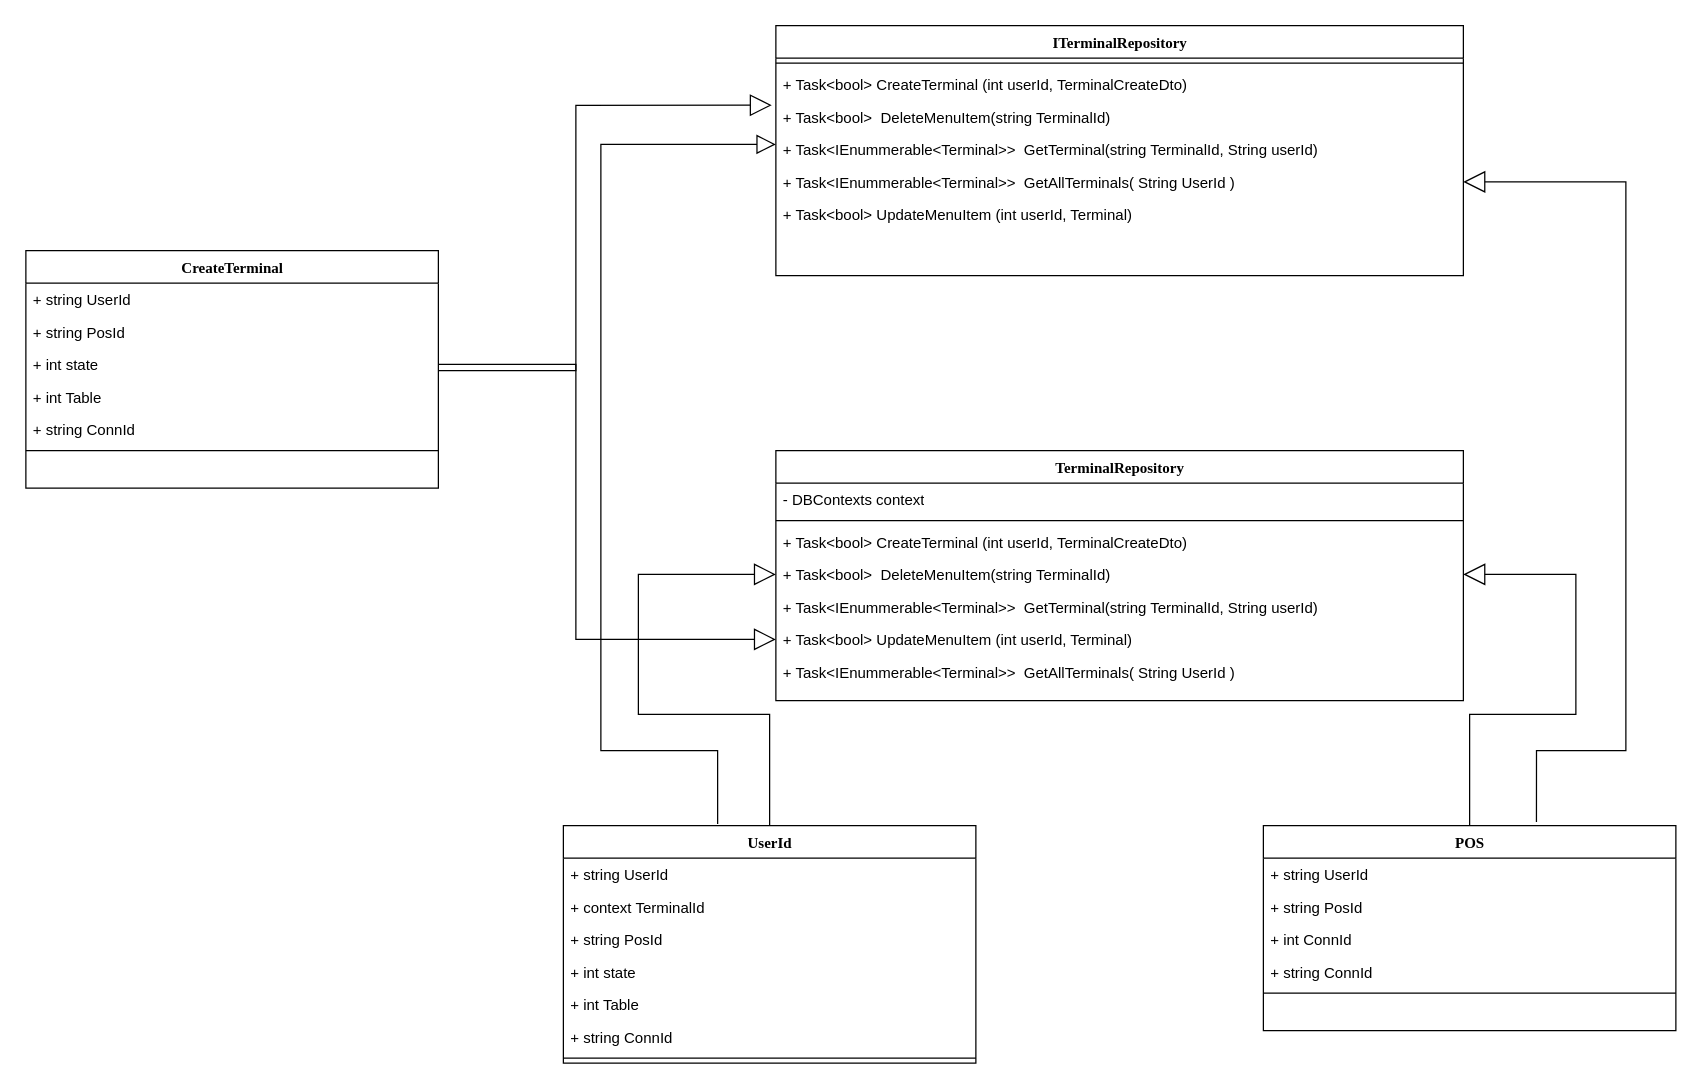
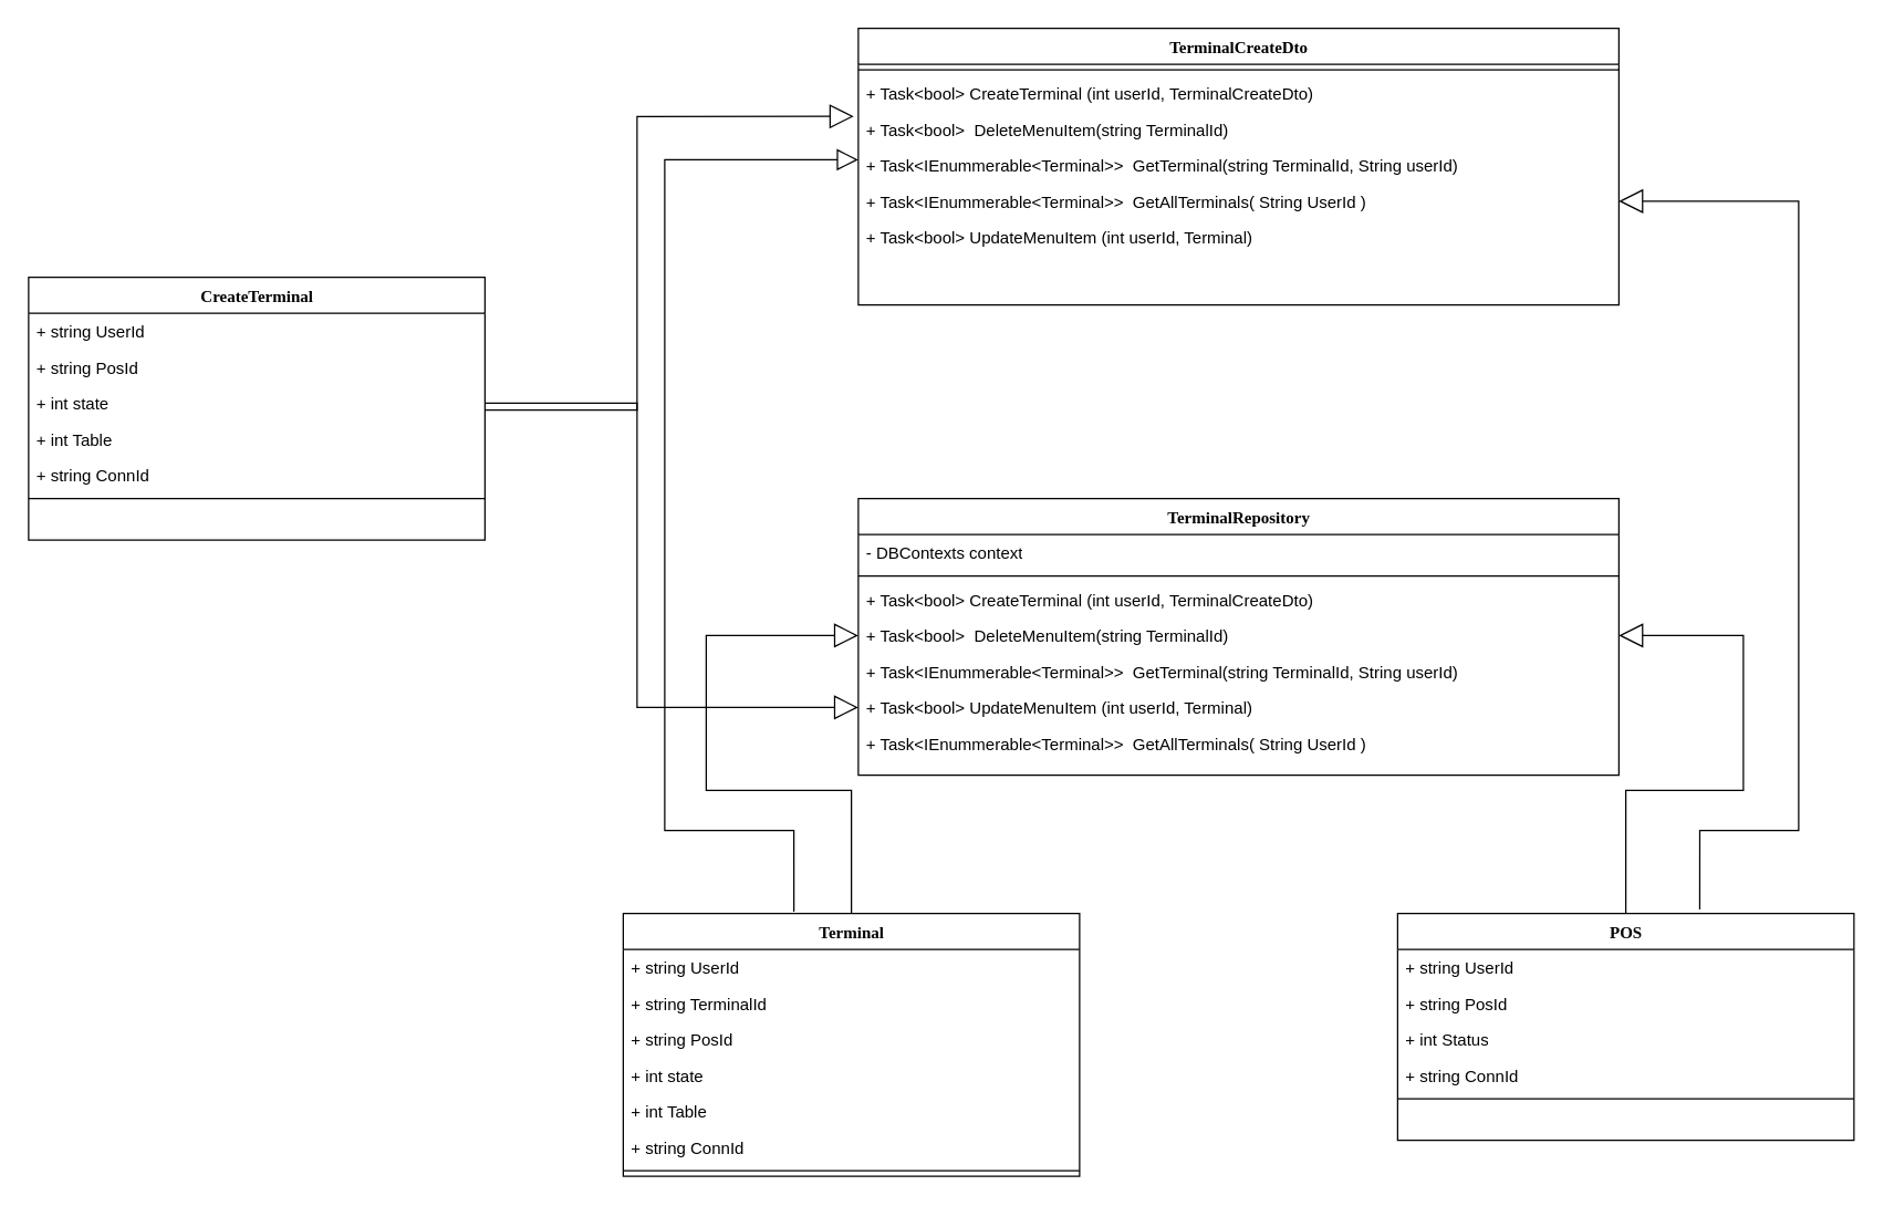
  <mxCell id="0" />
  <mxCell id="1" parent="0" />
  <mxCell id="2" value="TerminalRepository" style="swimlane;html=1;fontStyle=1;align=center;verticalAlign=top;childLayout=stackLayout;horizontal=1;startSize=26;horizontalStack=0;resizeParent=1;resizeLast=0;collapsible=1;marginBottom=0;swimlaneFillColor=#ffffff;rounded=0;shadow=0;comic=0;labelBackgroundColor=none;strokeWidth=1;fillColor=none;fontFamily=Verdana;fontSize=12" vertex="1" parent="1"><mxGeometry x="620" y="360" width="550" height="200" as="geometry" /></mxCell>
  <mxCell id="3" value="- DBContexts context&lt;br&gt;" style="text;html=1;strokeColor=none;fillColor=none;align=left;verticalAlign=top;spacingLeft=4;spacingRight=4;whiteSpace=wrap;overflow=hidden;rotatable=0;points=[[0,0.5],[1,0.5]];portConstraint=eastwest;" vertex="1" parent="2"><mxGeometry y="26" width="550" height="26" as="geometry" /></mxCell>
  <mxCell id="4" value="" style="line;html=1;strokeWidth=1;fillColor=none;align=left;verticalAlign=middle;spacingTop=-1;spacingLeft=3;spacingRight=3;rotatable=0;labelPosition=right;points=[];portConstraint=eastwest;" vertex="1" parent="2"><mxGeometry y="52" width="550" height="8" as="geometry" /></mxCell>
  <mxCell id="5" value="+ Task&amp;lt;bool&amp;gt; CreateTerminal (int userId, TerminalCreateDto)" style="text;html=1;strokeColor=none;fillColor=none;align=left;verticalAlign=top;spacingLeft=4;spacingRight=4;whiteSpace=wrap;overflow=hidden;rotatable=0;points=[[0,0.5],[1,0.5]];portConstraint=eastwest;" vertex="1" parent="2"><mxGeometry y="60" width="550" height="26" as="geometry" /></mxCell>
  <mxCell id="6" value="+ Task&amp;lt;bool&amp;gt;&amp;nbsp; DeleteMenuItem(string TerminalId)" style="text;html=1;strokeColor=none;fillColor=none;align=left;verticalAlign=top;spacingLeft=4;spacingRight=4;whiteSpace=wrap;overflow=hidden;rotatable=0;points=[[0,0.5],[1,0.5]];portConstraint=eastwest;" vertex="1" parent="2"><mxGeometry y="86" width="550" height="26" as="geometry" /></mxCell>
  <mxCell id="7" value="+ Task&amp;lt;IEnummerable&amp;lt;Terminal&amp;gt;&amp;gt;&amp;nbsp; GetTerminal(string TerminalId, String userId)" style="text;html=1;strokeColor=none;fillColor=none;align=left;verticalAlign=top;spacingLeft=4;spacingRight=4;whiteSpace=wrap;overflow=hidden;rotatable=0;points=[[0,0.5],[1,0.5]];portConstraint=eastwest;" vertex="1" parent="2"><mxGeometry y="112" width="550" height="26" as="geometry" /></mxCell>
  <mxCell id="8" value="+ Task&amp;lt;bool&amp;gt; UpdateMenuItem (int userId, Terminal)" style="text;html=1;strokeColor=none;fillColor=none;align=left;verticalAlign=top;spacingLeft=4;spacingRight=4;whiteSpace=wrap;overflow=hidden;rotatable=0;points=[[0,0.5],[1,0.5]];portConstraint=eastwest;" vertex="1" parent="2"><mxGeometry y="138" width="550" height="26" as="geometry" /></mxCell>
  <mxCell id="9" value="+ Task&amp;lt;IEnummerable&amp;lt;Terminal&amp;gt;&amp;gt;&amp;nbsp; GetAllTerminals( String UserId )" style="text;html=1;strokeColor=none;fillColor=none;align=left;verticalAlign=top;spacingLeft=4;spacingRight=4;whiteSpace=wrap;overflow=hidden;rotatable=0;points=[[0,0.5],[1,0.5]];portConstraint=eastwest;" vertex="1" parent="2"><mxGeometry y="164" width="550" height="26" as="geometry" /></mxCell>
- <mxCell id="10" value="ITerminalRepository" style="swimlane;html=1;fontStyle=1;align=center;verticalAlign=top;childLayout=stackLayout;horizontal=1;startSize=26;horizontalStack=0;resizeParent=1;resizeLast=0;collapsible=1;marginBottom=0;swimlaneFillColor=#ffffff;rounded=0;shadow=0;comic=0;labelBackgroundColor=none;strokeWidth=1;fillColor=none;fontFamily=Verdana;fontSize=12" vertex="1" parent="1"><mxGeometry x="620" y="20" width="550" height="200" as="geometry" /></mxCell>
+ <mxCell id="10" value="TerminalCreateDto" style="swimlane;html=1;fontStyle=1;align=center;verticalAlign=top;childLayout=stackLayout;horizontal=1;startSize=26;horizontalStack=0;resizeParent=1;resizeLast=0;collapsible=1;marginBottom=0;swimlaneFillColor=#ffffff;rounded=0;shadow=0;comic=0;labelBackgroundColor=none;strokeWidth=1;fillColor=none;fontFamily=Verdana;fontSize=12" vertex="1" parent="1"><mxGeometry x="620" y="20" width="550" height="200" as="geometry" /></mxCell>
  <mxCell id="11" value="" style="line;html=1;strokeWidth=1;fillColor=none;align=left;verticalAlign=middle;spacingTop=-1;spacingLeft=3;spacingRight=3;rotatable=0;labelPosition=right;points=[];portConstraint=eastwest;" vertex="1" parent="10"><mxGeometry y="26" width="550" height="8" as="geometry" /></mxCell>
  <mxCell id="12" value="+ Task&amp;lt;bool&amp;gt; CreateTerminal (int userId, TerminalCreateDto)" style="text;html=1;strokeColor=none;fillColor=none;align=left;verticalAlign=top;spacingLeft=4;spacingRight=4;whiteSpace=wrap;overflow=hidden;rotatable=0;points=[[0,0.5],[1,0.5]];portConstraint=eastwest;" vertex="1" parent="10"><mxGeometry y="34" width="550" height="26" as="geometry" /></mxCell>
  <mxCell id="13" value="+ Task&amp;lt;bool&amp;gt;&amp;nbsp; DeleteMenuItem(string TerminalId)" style="text;html=1;strokeColor=none;fillColor=none;align=left;verticalAlign=top;spacingLeft=4;spacingRight=4;whiteSpace=wrap;overflow=hidden;rotatable=0;points=[[0,0.5],[1,0.5]];portConstraint=eastwest;" vertex="1" parent="10"><mxGeometry y="60" width="550" height="26" as="geometry" /></mxCell>
  <mxCell id="14" value="+ Task&amp;lt;IEnummerable&amp;lt;Terminal&amp;gt;&amp;gt;&amp;nbsp; GetTerminal(string TerminalId, String userId)" style="text;html=1;strokeColor=none;fillColor=none;align=left;verticalAlign=top;spacingLeft=4;spacingRight=4;whiteSpace=wrap;overflow=hidden;rotatable=0;points=[[0,0.5],[1,0.5]];portConstraint=eastwest;" vertex="1" parent="10"><mxGeometry y="86" width="550" height="26" as="geometry" /></mxCell>
  <mxCell id="15" value="+ Task&amp;lt;IEnummerable&amp;lt;Terminal&amp;gt;&amp;gt;&amp;nbsp; GetAllTerminals( String UserId )" style="text;html=1;strokeColor=none;fillColor=none;align=left;verticalAlign=top;spacingLeft=4;spacingRight=4;whiteSpace=wrap;overflow=hidden;rotatable=0;points=[[0,0.5],[1,0.5]];portConstraint=eastwest;" vertex="1" parent="10"><mxGeometry y="112" width="550" height="26" as="geometry" /></mxCell>
  <mxCell id="16" value="+ Task&amp;lt;bool&amp;gt; UpdateMenuItem (int userId, Terminal)" style="text;html=1;strokeColor=none;fillColor=none;align=left;verticalAlign=top;spacingLeft=4;spacingRight=4;whiteSpace=wrap;overflow=hidden;rotatable=0;points=[[0,0.5],[1,0.5]];portConstraint=eastwest;" vertex="1" parent="10"><mxGeometry y="138" width="550" height="26" as="geometry" /></mxCell>
  <mxCell id="17" style="edgeStyle=orthogonalEdgeStyle;rounded=0;orthogonalLoop=1;jettySize=auto;html=1;entryX=0;entryY=0.5;entryDx=0;entryDy=0;endArrow=block;endFill=0;endSize=13;exitX=0.374;exitY=-0.007;exitDx=0;exitDy=0;startArrow=none;startFill=0;exitPerimeter=0;" edge="1" parent="1" source="34"><mxGeometry relative="1" as="geometry"><mxPoint x="615" y="1190" as="sourcePoint" /><mxPoint x="620" y="115" as="targetPoint" /><Array as="points"><mxPoint x="573" y="600" /><mxPoint x="480" y="600" /><mxPoint x="480" y="115" /></Array></mxGeometry></mxCell>
  <mxCell id="18" value="CreateTerminal" style="swimlane;html=1;fontStyle=1;align=center;verticalAlign=top;childLayout=stackLayout;horizontal=1;startSize=26;horizontalStack=0;resizeParent=1;resizeLast=0;collapsible=1;marginBottom=0;swimlaneFillColor=#ffffff;rounded=0;shadow=0;comic=0;labelBackgroundColor=none;strokeWidth=1;fillColor=none;fontFamily=Verdana;fontSize=12" vertex="1" parent="1"><mxGeometry x="20" y="200" width="330" height="190" as="geometry" /></mxCell>
  <mxCell id="19" value="+ string UserId" style="text;html=1;strokeColor=none;fillColor=none;align=left;verticalAlign=top;spacingLeft=4;spacingRight=4;whiteSpace=wrap;overflow=hidden;rotatable=0;points=[[0,0.5],[1,0.5]];portConstraint=eastwest;" vertex="1" parent="18"><mxGeometry y="26" width="330" height="26" as="geometry" /></mxCell>
  <mxCell id="20" value="+ string PosId" style="text;html=1;strokeColor=none;fillColor=none;align=left;verticalAlign=top;spacingLeft=4;spacingRight=4;whiteSpace=wrap;overflow=hidden;rotatable=0;points=[[0,0.5],[1,0.5]];portConstraint=eastwest;" vertex="1" parent="18"><mxGeometry y="52" width="330" height="26" as="geometry" /></mxCell>
  <mxCell id="21" value="+ int state" style="text;html=1;strokeColor=none;fillColor=none;align=left;verticalAlign=top;spacingLeft=4;spacingRight=4;whiteSpace=wrap;overflow=hidden;rotatable=0;points=[[0,0.5],[1,0.5]];portConstraint=eastwest;" vertex="1" parent="18"><mxGeometry y="78" width="330" height="26" as="geometry" /></mxCell>
  <mxCell id="22" value="+ int Table" style="text;html=1;strokeColor=none;fillColor=none;align=left;verticalAlign=top;spacingLeft=4;spacingRight=4;whiteSpace=wrap;overflow=hidden;rotatable=0;points=[[0,0.5],[1,0.5]];portConstraint=eastwest;" vertex="1" parent="18"><mxGeometry y="104" width="330" height="26" as="geometry" /></mxCell>
  <mxCell id="23" value="+ string ConnId" style="text;html=1;strokeColor=none;fillColor=none;align=left;verticalAlign=top;spacingLeft=4;spacingRight=4;whiteSpace=wrap;overflow=hidden;rotatable=0;points=[[0,0.5],[1,0.5]];portConstraint=eastwest;" vertex="1" parent="18"><mxGeometry y="130" width="330" height="26" as="geometry" /></mxCell>
  <mxCell id="24" value="" style="line;html=1;strokeWidth=1;fillColor=none;align=left;verticalAlign=middle;spacingTop=-1;spacingLeft=3;spacingRight=3;rotatable=0;labelPosition=right;points=[];portConstraint=eastwest;" vertex="1" parent="18"><mxGeometry y="156" width="330" height="8" as="geometry" /></mxCell>
  <mxCell id="25" style="edgeStyle=orthogonalEdgeStyle;rounded=0;orthogonalLoop=1;jettySize=auto;html=1;exitX=0.662;exitY=-0.018;exitDx=0;exitDy=0;entryX=1;entryY=0.5;entryDx=0;entryDy=0;startArrow=none;startFill=0;startSize=15;sourcePerimeterSpacing=9;endArrow=block;endFill=0;endSize=15;targetPerimeterSpacing=20;exitPerimeter=0;" edge="1" parent="1" source="27" target="15"><mxGeometry relative="1" as="geometry"><Array as="points"><mxPoint x="1229" y="600" /><mxPoint x="1300" y="600" /><mxPoint x="1300" y="145" /></Array></mxGeometry></mxCell>
  <mxCell id="26" style="edgeStyle=orthogonalEdgeStyle;rounded=0;orthogonalLoop=1;jettySize=auto;html=1;exitX=0.5;exitY=0;exitDx=0;exitDy=0;entryX=1;entryY=0.5;entryDx=0;entryDy=0;startArrow=none;startFill=0;startSize=15;sourcePerimeterSpacing=9;endArrow=block;endFill=0;endSize=15;targetPerimeterSpacing=20;" edge="1" parent="1" source="27" target="6"><mxGeometry relative="1" as="geometry"><Array as="points"><mxPoint x="1175" y="571" /><mxPoint x="1260" y="571" /><mxPoint x="1260" y="459" /></Array></mxGeometry></mxCell>
  <mxCell id="27" value="POS" style="swimlane;html=1;fontStyle=1;align=center;verticalAlign=top;childLayout=stackLayout;horizontal=1;startSize=26;horizontalStack=0;resizeParent=1;resizeLast=0;collapsible=1;marginBottom=0;swimlaneFillColor=#ffffff;rounded=0;shadow=0;comic=0;labelBackgroundColor=none;strokeWidth=1;fillColor=none;fontFamily=Verdana;fontSize=12" vertex="1" parent="1"><mxGeometry x="1010" y="660" width="330" height="164" as="geometry" /></mxCell>
  <mxCell id="28" value="+ string UserId" style="text;html=1;strokeColor=none;fillColor=none;align=left;verticalAlign=top;spacingLeft=4;spacingRight=4;whiteSpace=wrap;overflow=hidden;rotatable=0;points=[[0,0.5],[1,0.5]];portConstraint=eastwest;" vertex="1" parent="27"><mxGeometry y="26" width="330" height="26" as="geometry" /></mxCell>
  <mxCell id="29" value="+ string PosId" style="text;html=1;strokeColor=none;fillColor=none;align=left;verticalAlign=top;spacingLeft=4;spacingRight=4;whiteSpace=wrap;overflow=hidden;rotatable=0;points=[[0,0.5],[1,0.5]];portConstraint=eastwest;" vertex="1" parent="27"><mxGeometry y="52" width="330" height="26" as="geometry" /></mxCell>
- <mxCell id="30" value="+ int ConnId" style="text;html=1;strokeColor=none;fillColor=none;align=left;verticalAlign=top;spacingLeft=4;spacingRight=4;whiteSpace=wrap;overflow=hidden;rotatable=0;points=[[0,0.5],[1,0.5]];portConstraint=eastwest;" vertex="1" parent="27"><mxGeometry y="78" width="330" height="26" as="geometry" /></mxCell>
+ <mxCell id="30" value="+ int Status" style="text;html=1;strokeColor=none;fillColor=none;align=left;verticalAlign=top;spacingLeft=4;spacingRight=4;whiteSpace=wrap;overflow=hidden;rotatable=0;points=[[0,0.5],[1,0.5]];portConstraint=eastwest;" vertex="1" parent="27"><mxGeometry y="78" width="330" height="26" as="geometry" /></mxCell>
  <mxCell id="31" value="+ string ConnId" style="text;html=1;strokeColor=none;fillColor=none;align=left;verticalAlign=top;spacingLeft=4;spacingRight=4;whiteSpace=wrap;overflow=hidden;rotatable=0;points=[[0,0.5],[1,0.5]];portConstraint=eastwest;" vertex="1" parent="27"><mxGeometry y="104" width="330" height="26" as="geometry" /></mxCell>
  <mxCell id="32" value="" style="line;html=1;strokeWidth=1;fillColor=none;align=left;verticalAlign=middle;spacingTop=-1;spacingLeft=3;spacingRight=3;rotatable=0;labelPosition=right;points=[];portConstraint=eastwest;" vertex="1" parent="27"><mxGeometry y="130" width="330" height="8" as="geometry" /></mxCell>
  <mxCell id="33" style="edgeStyle=orthogonalEdgeStyle;rounded=0;orthogonalLoop=1;jettySize=auto;html=1;exitX=0.5;exitY=0;exitDx=0;exitDy=0;entryX=0;entryY=0.5;entryDx=0;entryDy=0;startArrow=none;startFill=0;startSize=15;sourcePerimeterSpacing=9;endArrow=block;endFill=0;endSize=15;targetPerimeterSpacing=20;" edge="1" parent="1" source="34" target="6"><mxGeometry relative="1" as="geometry"><Array as="points"><mxPoint x="615" y="571" /><mxPoint x="510" y="571" /><mxPoint x="510" y="459" /></Array></mxGeometry></mxCell>
- <mxCell id="34" value="UserId" style="swimlane;html=1;fontStyle=1;align=center;verticalAlign=top;childLayout=stackLayout;horizontal=1;startSize=26;horizontalStack=0;resizeParent=1;resizeLast=0;collapsible=1;marginBottom=0;swimlaneFillColor=#ffffff;rounded=0;shadow=0;comic=0;labelBackgroundColor=none;strokeWidth=1;fillColor=none;fontFamily=Verdana;fontSize=12" vertex="1" parent="1"><mxGeometry x="450" y="660" width="330" height="190" as="geometry" /></mxCell>
+ <mxCell id="34" value="Terminal" style="swimlane;html=1;fontStyle=1;align=center;verticalAlign=top;childLayout=stackLayout;horizontal=1;startSize=26;horizontalStack=0;resizeParent=1;resizeLast=0;collapsible=1;marginBottom=0;swimlaneFillColor=#ffffff;rounded=0;shadow=0;comic=0;labelBackgroundColor=none;strokeWidth=1;fillColor=none;fontFamily=Verdana;fontSize=12" vertex="1" parent="1"><mxGeometry x="450" y="660" width="330" height="190" as="geometry" /></mxCell>
  <mxCell id="35" value="+ string UserId" style="text;html=1;strokeColor=none;fillColor=none;align=left;verticalAlign=top;spacingLeft=4;spacingRight=4;whiteSpace=wrap;overflow=hidden;rotatable=0;points=[[0,0.5],[1,0.5]];portConstraint=eastwest;" vertex="1" parent="34"><mxGeometry y="26" width="330" height="26" as="geometry" /></mxCell>
- <mxCell id="36" value="+ context TerminalId" style="text;html=1;strokeColor=none;fillColor=none;align=left;verticalAlign=top;spacingLeft=4;spacingRight=4;whiteSpace=wrap;overflow=hidden;rotatable=0;points=[[0,0.5],[1,0.5]];portConstraint=eastwest;" vertex="1" parent="34"><mxGeometry y="52" width="330" height="26" as="geometry" /></mxCell>
+ <mxCell id="36" value="+ string TerminalId" style="text;html=1;strokeColor=none;fillColor=none;align=left;verticalAlign=top;spacingLeft=4;spacingRight=4;whiteSpace=wrap;overflow=hidden;rotatable=0;points=[[0,0.5],[1,0.5]];portConstraint=eastwest;" vertex="1" parent="34"><mxGeometry y="52" width="330" height="26" as="geometry" /></mxCell>
  <mxCell id="37" value="+ string PosId" style="text;html=1;strokeColor=none;fillColor=none;align=left;verticalAlign=top;spacingLeft=4;spacingRight=4;whiteSpace=wrap;overflow=hidden;rotatable=0;points=[[0,0.5],[1,0.5]];portConstraint=eastwest;" vertex="1" parent="34"><mxGeometry y="78" width="330" height="26" as="geometry" /></mxCell>
  <mxCell id="38" value="+ int state" style="text;html=1;strokeColor=none;fillColor=none;align=left;verticalAlign=top;spacingLeft=4;spacingRight=4;whiteSpace=wrap;overflow=hidden;rotatable=0;points=[[0,0.5],[1,0.5]];portConstraint=eastwest;" vertex="1" parent="34"><mxGeometry y="104" width="330" height="26" as="geometry" /></mxCell>
  <mxCell id="39" value="+ int Table" style="text;html=1;strokeColor=none;fillColor=none;align=left;verticalAlign=top;spacingLeft=4;spacingRight=4;whiteSpace=wrap;overflow=hidden;rotatable=0;points=[[0,0.5],[1,0.5]];portConstraint=eastwest;" vertex="1" parent="34"><mxGeometry y="130" width="330" height="26" as="geometry" /></mxCell>
  <mxCell id="40" value="+ string ConnId" style="text;html=1;strokeColor=none;fillColor=none;align=left;verticalAlign=top;spacingLeft=4;spacingRight=4;whiteSpace=wrap;overflow=hidden;rotatable=0;points=[[0,0.5],[1,0.5]];portConstraint=eastwest;" vertex="1" parent="34"><mxGeometry y="156" width="330" height="26" as="geometry" /></mxCell>
  <mxCell id="41" value="" style="line;html=1;strokeWidth=1;fillColor=none;align=left;verticalAlign=middle;spacingTop=-1;spacingLeft=3;spacingRight=3;rotatable=0;labelPosition=right;points=[];portConstraint=eastwest;" vertex="1" parent="34"><mxGeometry y="182" width="330" height="8" as="geometry" /></mxCell>
  <mxCell id="42" style="edgeStyle=orthogonalEdgeStyle;rounded=0;orthogonalLoop=1;jettySize=auto;html=1;exitX=1;exitY=0.5;exitDx=0;exitDy=0;startArrow=none;startFill=0;startSize=15;sourcePerimeterSpacing=9;endArrow=block;endFill=0;endSize=15;targetPerimeterSpacing=20;entryX=-0.006;entryY=0.141;entryDx=0;entryDy=0;entryPerimeter=0;" edge="1" parent="1" target="13"><mxGeometry relative="1" as="geometry"><mxPoint x="600" y="115" as="targetPoint" /><mxPoint x="350" y="296" as="sourcePoint" /><Array as="points"><mxPoint x="460" y="296" /><mxPoint x="460" y="84" /></Array></mxGeometry></mxCell>
  <mxCell id="43" style="edgeStyle=orthogonalEdgeStyle;rounded=0;orthogonalLoop=1;jettySize=auto;html=1;exitX=1;exitY=0.5;exitDx=0;exitDy=0;entryX=0;entryY=0.5;entryDx=0;entryDy=0;startArrow=none;startFill=0;startSize=15;sourcePerimeterSpacing=9;endArrow=block;endFill=0;endSize=15;targetPerimeterSpacing=20;" edge="1" parent="1" source="21" target="8"><mxGeometry relative="1" as="geometry"><Array as="points"><mxPoint x="460" y="291" /><mxPoint x="460" y="511" /></Array></mxGeometry></mxCell>
